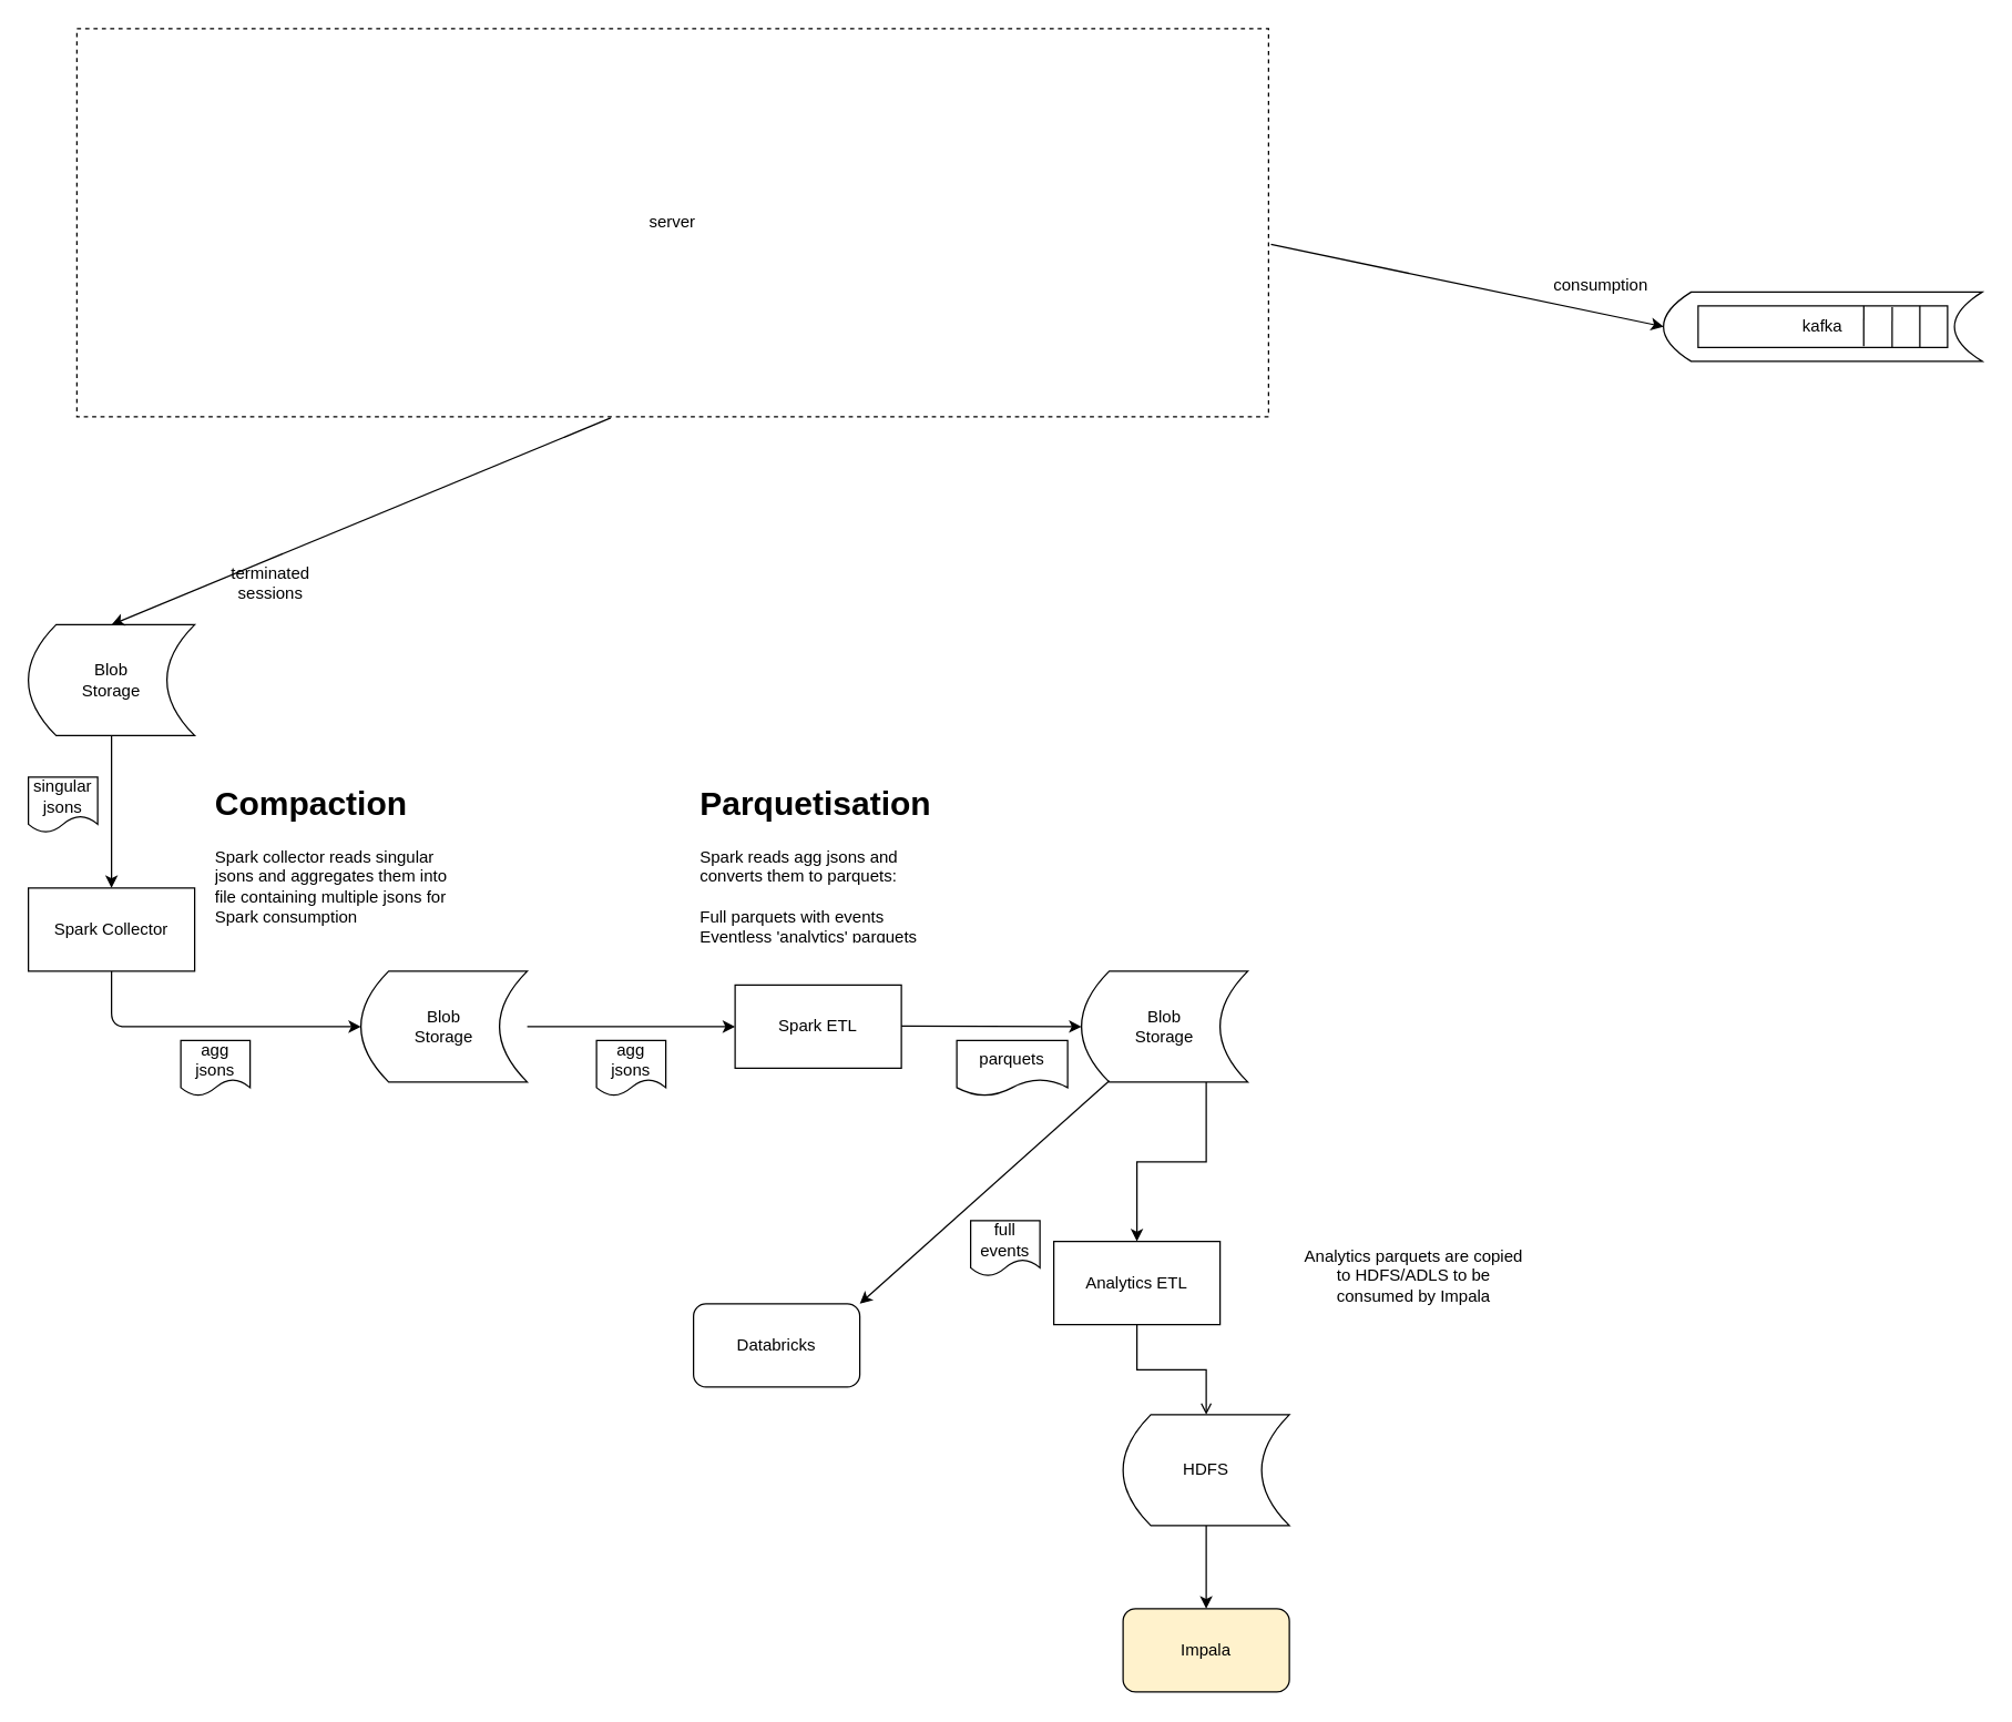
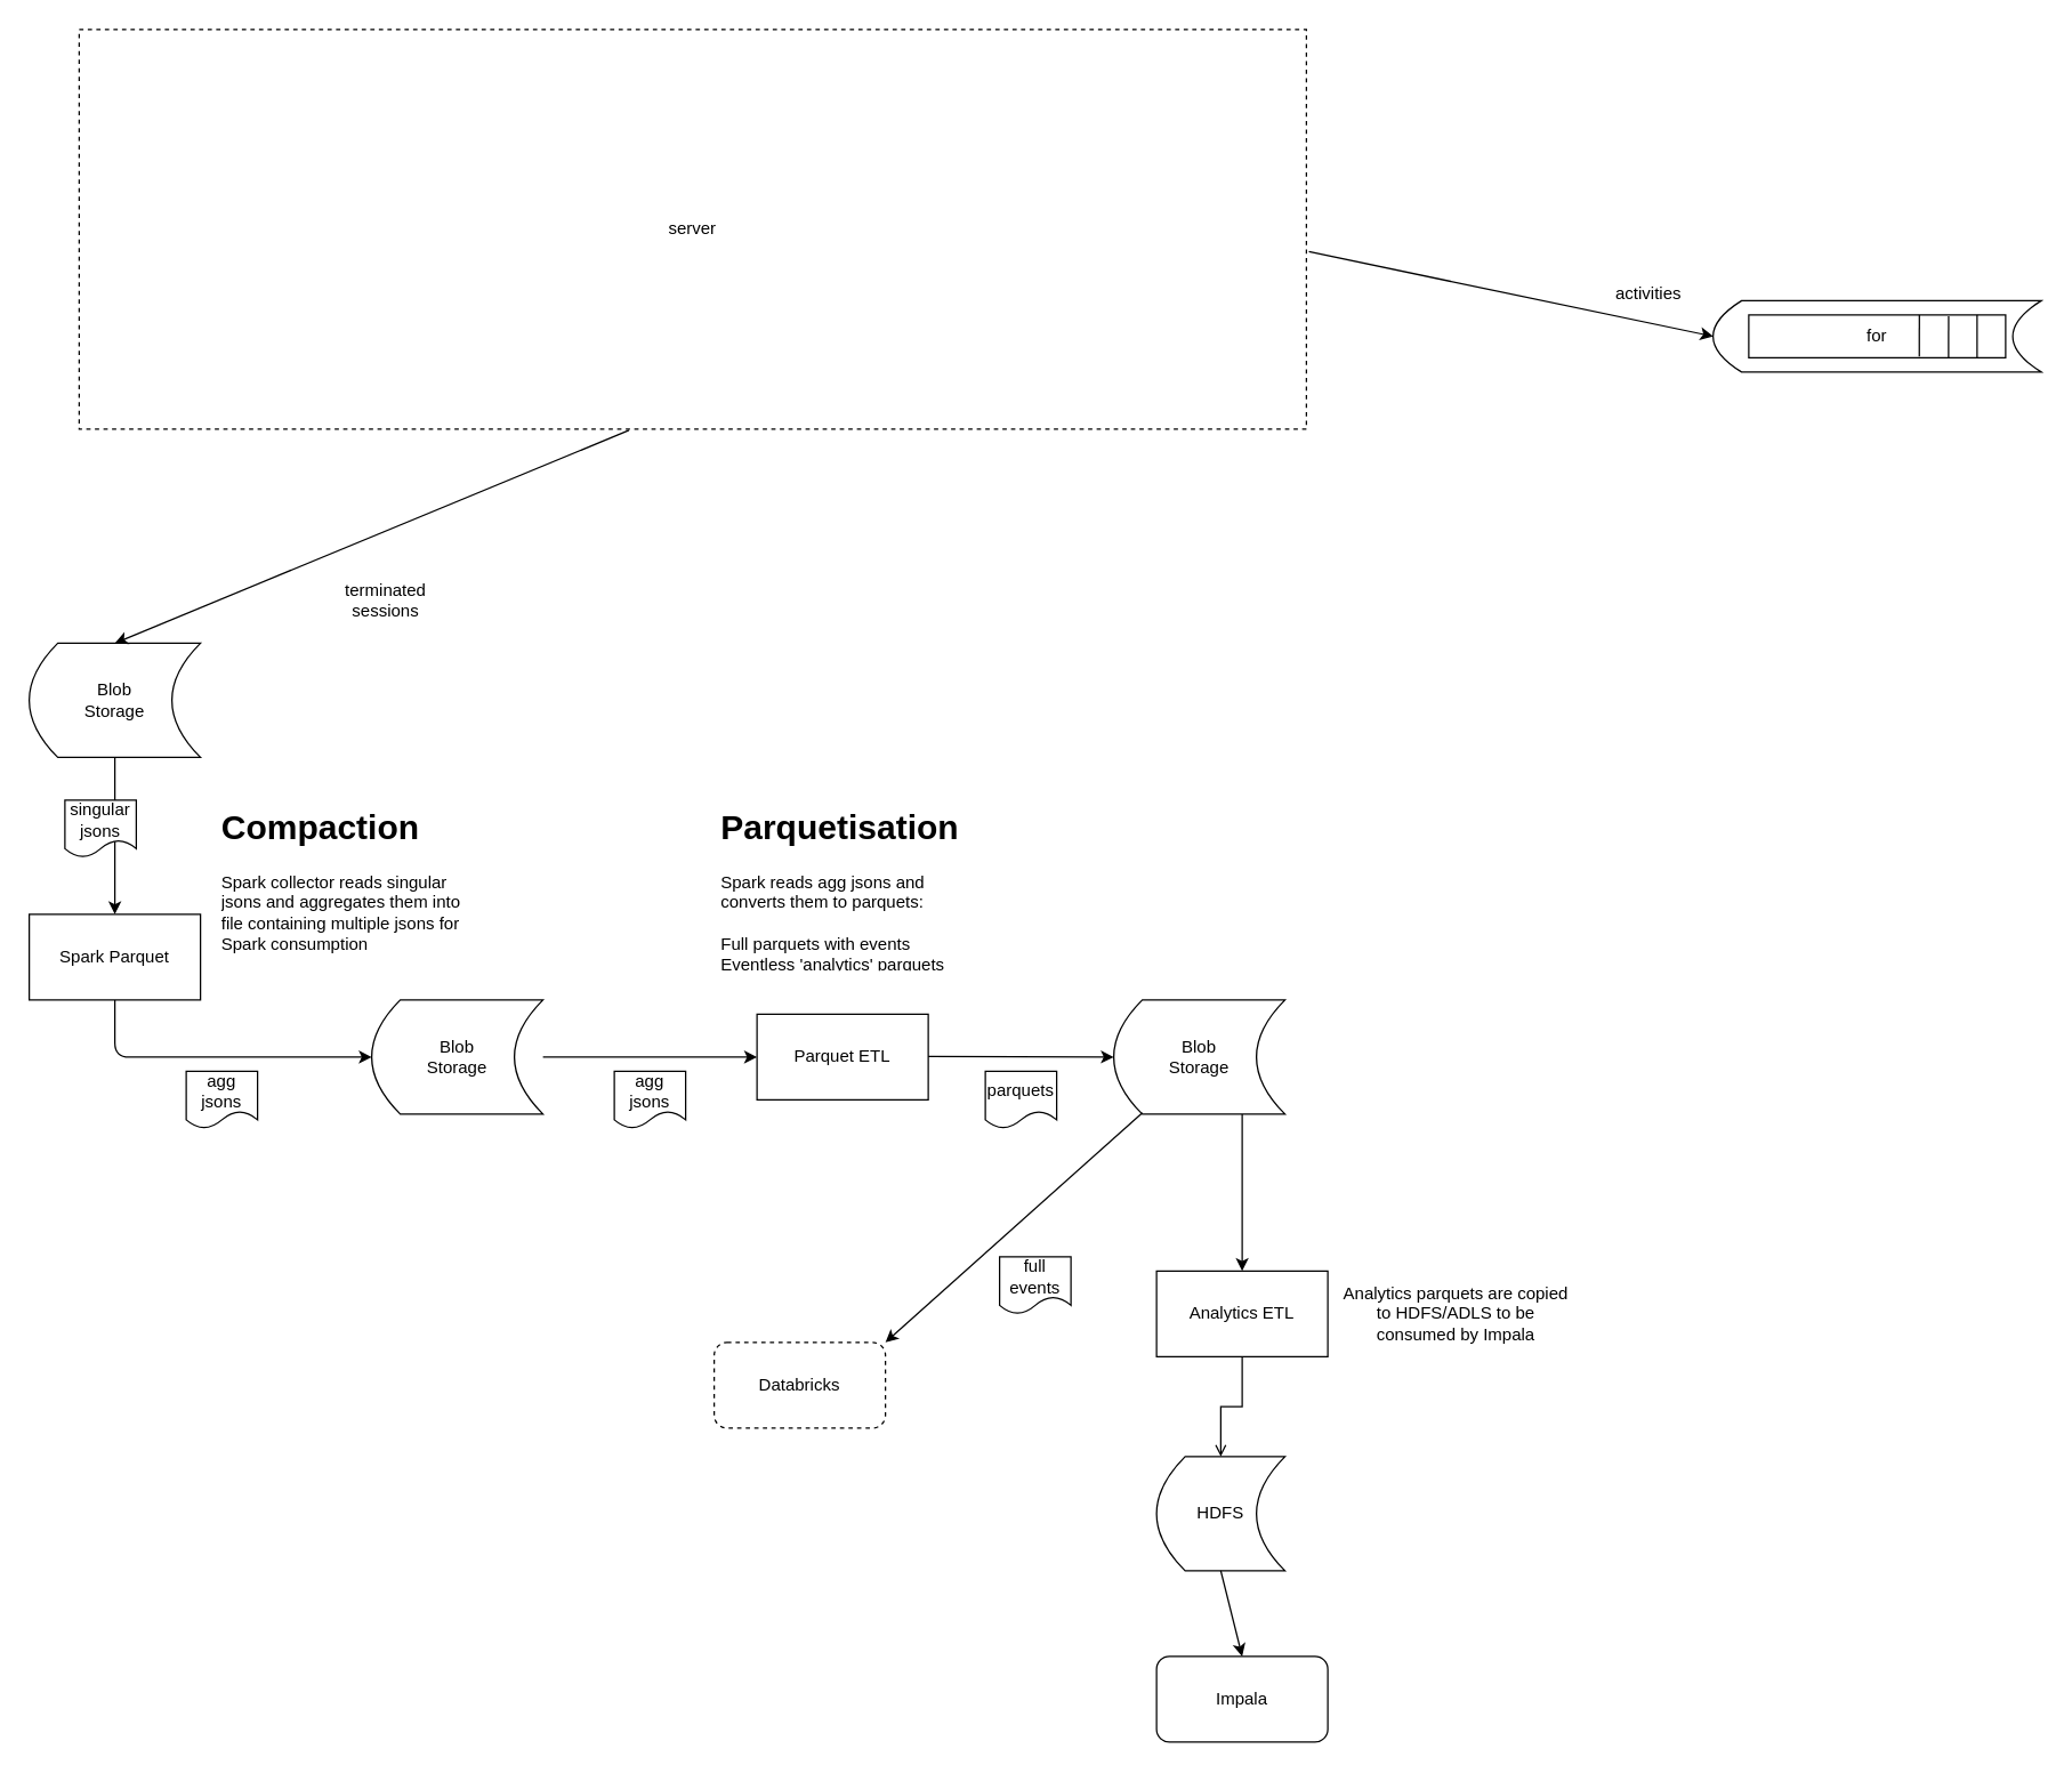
  <mxCell id="0" />
  <mxCell id="1" parent="0" />
  <mxCell id="2" value="" style="shape=dataStorage;whiteSpace=wrap;html=1;fixedSize=1;" vertex="1" parent="1"><mxGeometry x="1200" y="210" width="230" height="50" as="geometry" /></mxCell>
  <mxCell id="3" value="Blob &lt;br&gt;Storage" style="shape=dataStorage;whiteSpace=wrap;html=1;fixedSize=1;" vertex="1" parent="1"><mxGeometry x="20" y="450" width="120" height="80" as="geometry" /></mxCell>
- <mxCell id="4" value="Spark Collector" style="rounded=0;whiteSpace=wrap;html=1;" vertex="1" parent="1"><mxGeometry x="20" y="640" width="120" height="60" as="geometry" /></mxCell>
+ <mxCell id="4" value="Spark Parquet" style="rounded=0;whiteSpace=wrap;html=1;" vertex="1" parent="1"><mxGeometry x="20" y="640" width="120" height="60" as="geometry" /></mxCell>
  <mxCell id="5" value="Blob &lt;br&gt;Storage" style="shape=dataStorage;whiteSpace=wrap;html=1;fixedSize=1;" vertex="1" parent="1"><mxGeometry x="260" y="700" width="120" height="80" as="geometry" /></mxCell>
  <mxCell id="6" value="" style="endArrow=classic;html=1;exitX=0.5;exitY=1;exitDx=0;exitDy=0;entryX=0.5;entryY=0;entryDx=0;entryDy=0;" edge="1" parent="1" source="3" target="4"><mxGeometry width="50" height="50" relative="1" as="geometry"><mxPoint x="140" y="650" as="sourcePoint" /><mxPoint x="190" y="600" as="targetPoint" /></mxGeometry></mxCell>
  <mxCell id="7" value="&lt;h1&gt;Compaction&lt;/h1&gt;&lt;div&gt;Spark collector reads singular jsons and aggregates them into file containing multiple jsons for Spark consumption&lt;/div&gt;" style="text;html=1;strokeColor=none;fillColor=none;spacing=5;spacingTop=-20;whiteSpace=wrap;overflow=hidden;rounded=0;" vertex="1" parent="1"><mxGeometry x="150" y="560" width="190" height="120" as="geometry" /></mxCell>
  <mxCell id="8" value="" style="endArrow=classic;html=1;entryX=0;entryY=0.5;entryDx=0;entryDy=0;exitX=0.5;exitY=1;exitDx=0;exitDy=0;" edge="1" parent="1" source="4" target="5"><mxGeometry width="50" height="50" relative="1" as="geometry"><mxPoint x="70" y="750" as="sourcePoint" /><mxPoint x="120" y="700" as="targetPoint" /><Array as="points"><mxPoint x="80" y="740" /></Array></mxGeometry></mxCell>
- <mxCell id="9" value="singular jsons" style="shape=document;whiteSpace=wrap;html=1;boundedLbl=1;" vertex="1" parent="1"><mxGeometry x="20" y="560" width="50" height="40" as="geometry" /></mxCell>
+ <mxCell id="9" value="singular jsons" style="shape=document;whiteSpace=wrap;html=1;boundedLbl=1;" vertex="1" parent="1"><mxGeometry x="45" y="560" width="50" height="40" as="geometry" /></mxCell>
  <mxCell id="10" value="agg jsons" style="shape=document;whiteSpace=wrap;html=1;boundedLbl=1;" vertex="1" parent="1"><mxGeometry x="130" y="750" width="50" height="40" as="geometry" /></mxCell>
- <mxCell id="11" value="Spark ETL" style="rounded=0;whiteSpace=wrap;html=1;" vertex="1" parent="1"><mxGeometry x="530" y="710" width="120" height="60" as="geometry" /></mxCell>
+ <mxCell id="11" value="Parquet ETL" style="rounded=0;whiteSpace=wrap;html=1;" vertex="1" parent="1"><mxGeometry x="530" y="710" width="120" height="60" as="geometry" /></mxCell>
  <mxCell id="12" value="Blob &lt;br&gt;Storage" style="shape=dataStorage;whiteSpace=wrap;html=1;fixedSize=1;" vertex="1" parent="1"><mxGeometry x="780" y="700" width="120" height="80" as="geometry" /></mxCell>
  <mxCell id="13" value="" style="endArrow=classic;html=1;exitX=1;exitY=0.5;exitDx=0;exitDy=0;entryX=0;entryY=0.5;entryDx=0;entryDy=0;" edge="1" parent="1" source="5" target="11"><mxGeometry width="50" height="50" relative="1" as="geometry"><mxPoint x="380" y="810" as="sourcePoint" /><mxPoint x="430" y="760" as="targetPoint" /></mxGeometry></mxCell>
  <mxCell id="14" value="&lt;h1&gt;Parquetisation&lt;/h1&gt;&lt;div&gt;Spark reads agg jsons and converts them to parquets:&lt;br&gt;&lt;br&gt;Full parquets with events&lt;br&gt;Eventless 'analytics' parquets&lt;/div&gt;" style="text;html=1;strokeColor=none;fillColor=none;spacing=5;spacingTop=-20;whiteSpace=wrap;overflow=hidden;rounded=0;" vertex="1" parent="1"><mxGeometry x="500" y="560" width="190" height="120" as="geometry" /></mxCell>
  <mxCell id="15" value="" style="endArrow=classic;html=1;exitX=1;exitY=0.5;exitDx=0;exitDy=0;" edge="1" parent="1"><mxGeometry width="50" height="50" relative="1" as="geometry"><mxPoint x="650" y="739.5" as="sourcePoint" /><mxPoint x="780" y="740" as="targetPoint" /></mxGeometry></mxCell>
  <mxCell id="16" value="agg jsons" style="shape=document;whiteSpace=wrap;html=1;boundedLbl=1;" vertex="1" parent="1"><mxGeometry x="430" y="750" width="50" height="40" as="geometry" /></mxCell>
- <mxCell id="17" value="parquets" style="shape=document;whiteSpace=wrap;html=1;boundedLbl=1;" vertex="1" parent="1"><mxGeometry x="690" y="750" width="80" height="40" as="geometry" /></mxCell>
- <mxCell id="18" value="Impala" style="rounded=1;whiteSpace=wrap;html=1;fillColor=#fff2cc;" vertex="1" parent="1"><mxGeometry x="810" y="1160" width="120" height="60" as="geometry" /></mxCell>
- <mxCell id="19" value="HDFS" style="shape=dataStorage;whiteSpace=wrap;html=1;fixedSize=1;" vertex="1" parent="1"><mxGeometry x="810" y="1020" width="120" height="80" as="geometry" /></mxCell>
- <mxCell id="20" value="Databricks" style="rounded=1;whiteSpace=wrap;html=1;" vertex="1" parent="1"><mxGeometry x="500" y="940" width="120" height="60" as="geometry" /></mxCell>
+ <mxCell id="17" value="parquets" style="shape=document;whiteSpace=wrap;html=1;boundedLbl=1;" vertex="1" parent="1"><mxGeometry x="690" y="750" width="50" height="40" as="geometry" /></mxCell>
+ <mxCell id="18" value="Impala" style="rounded=1;whiteSpace=wrap;html=1;" vertex="1" parent="1"><mxGeometry x="810" y="1160" width="120" height="60" as="geometry" /></mxCell>
+ <mxCell id="19" value="HDFS" style="shape=dataStorage;whiteSpace=wrap;html=1;fixedSize=1;" vertex="1" parent="1"><mxGeometry x="810" y="1020" width="90" height="80" as="geometry" /></mxCell>
+ <mxCell id="20" value="Databricks" style="rounded=1;whiteSpace=wrap;html=1;dashed=1;" vertex="1" parent="1"><mxGeometry x="500" y="940" width="120" height="60" as="geometry" /></mxCell>
  <mxCell id="21" value="" style="edgeStyle=orthogonalEdgeStyle;rounded=0;orthogonalLoop=1;jettySize=auto;html=1;exitX=0.75;exitY=1;exitDx=0;exitDy=0;entryX=0.5;entryY=0;entryDx=0;entryDy=0;" edge="1" parent="1" source="12" target="22"><mxGeometry relative="1" as="geometry"><mxPoint x="940" y="900" as="sourcePoint" /></mxGeometry></mxCell>
- <mxCell id="22" value="Analytics ETL" style="rounded=0;whiteSpace=wrap;html=1;" vertex="1" parent="1"><mxGeometry x="760" y="895" width="120" height="60" as="geometry" /></mxCell>
+ <mxCell id="22" value="Analytics ETL" style="rounded=0;whiteSpace=wrap;html=1;" vertex="1" parent="1"><mxGeometry x="810" y="890" width="120" height="60" as="geometry" /></mxCell>
  <mxCell id="23" value="Analytics parquets are copied to HDFS/ADLS to be consumed by Impala" style="text;html=1;strokeColor=none;fillColor=none;align=center;verticalAlign=middle;whiteSpace=wrap;rounded=0;" vertex="1" parent="1"><mxGeometry x="940" y="890" width="160" height="60" as="geometry" /></mxCell>
  <mxCell id="24" value="" style="edgeStyle=orthogonalEdgeStyle;rounded=0;orthogonalLoop=1;jettySize=auto;html=1;entryX=0.5;entryY=0;entryDx=0;entryDy=0;endArrow=open;" edge="1" parent="1" source="22" target="19"><mxGeometry relative="1" as="geometry"><mxPoint x="900" y="750" as="sourcePoint" /><mxPoint x="960" y="750" as="targetPoint" /></mxGeometry></mxCell>
  <mxCell id="25" value="" style="endArrow=classic;html=1;exitX=0.5;exitY=1;exitDx=0;exitDy=0;entryX=0.5;entryY=0;entryDx=0;entryDy=0;" edge="1" parent="1" source="19" target="18"><mxGeometry width="50" height="50" relative="1" as="geometry"><mxPoint x="1170" y="700" as="sourcePoint" /><mxPoint x="1030" y="1140" as="targetPoint" /></mxGeometry></mxCell>
  <mxCell id="26" value="" style="endArrow=classic;html=1;exitX=0.167;exitY=0.988;exitDx=0;exitDy=0;exitPerimeter=0;entryX=1;entryY=0;entryDx=0;entryDy=0;" edge="1" parent="1" source="12" target="20"><mxGeometry width="50" height="50" relative="1" as="geometry"><mxPoint x="670" y="910" as="sourcePoint" /><mxPoint x="720" y="860" as="targetPoint" /></mxGeometry></mxCell>
  <mxCell id="27" value="full&lt;br&gt;events" style="shape=document;whiteSpace=wrap;html=1;boundedLbl=1;" vertex="1" parent="1"><mxGeometry x="700" y="880" width="50" height="40" as="geometry" /></mxCell>
  <mxCell id="28" value="server" style="rounded=0;whiteSpace=wrap;html=1;dashed=1;" vertex="1" parent="1"><mxGeometry x="55" y="20" width="860" height="280" as="geometry" /></mxCell>
  <mxCell id="29" value="" style="endArrow=classic;html=1;entryX=0.5;entryY=0;entryDx=0;entryDy=0;exitX=0.448;exitY=1.003;exitDx=0;exitDy=0;exitPerimeter=0;" edge="1" parent="1" source="28" target="3"><mxGeometry width="50" height="50" relative="1" as="geometry"><mxPoint x="380" y="340" as="sourcePoint" /><mxPoint x="430" y="290" as="targetPoint" /></mxGeometry></mxCell>
- <mxCell id="30" value="kafka" style="rounded=0;whiteSpace=wrap;html=1;" vertex="1" parent="1"><mxGeometry x="1225" y="220" width="180" height="30" as="geometry" /></mxCell>
+ <mxCell id="30" value="for" style="rounded=0;whiteSpace=wrap;html=1;" vertex="1" parent="1"><mxGeometry x="1225" y="220" width="180" height="30" as="geometry" /></mxCell>
  <mxCell id="31" value="" style="endArrow=none;html=1;exitX=0.889;exitY=1;exitDx=0;exitDy=0;exitPerimeter=0;" edge="1" parent="1" source="30"><mxGeometry width="50" height="50" relative="1" as="geometry"><mxPoint x="1335" y="270" as="sourcePoint" /><mxPoint x="1385" y="220" as="targetPoint" /></mxGeometry></mxCell>
  <mxCell id="32" value="" style="endArrow=none;html=1;exitX=0.833;exitY=0.967;exitDx=0;exitDy=0;exitPerimeter=0;" edge="1" parent="1"><mxGeometry width="50" height="50" relative="1" as="geometry"><mxPoint x="1365" y="250" as="sourcePoint" /><mxPoint x="1365.04" y="220.99" as="targetPoint" /></mxGeometry></mxCell>
  <mxCell id="33" value="" style="endArrow=none;html=1;exitX=0.833;exitY=0.967;exitDx=0;exitDy=0;exitPerimeter=0;" edge="1" parent="1"><mxGeometry width="50" height="50" relative="1" as="geometry"><mxPoint x="1344.5" y="249.01" as="sourcePoint" /><mxPoint x="1344.54" y="220" as="targetPoint" /></mxGeometry></mxCell>
  <mxCell id="34" value="" style="endArrow=classic;html=1;exitX=1.002;exitY=0.556;exitDx=0;exitDy=0;exitPerimeter=0;entryX=0;entryY=0.5;entryDx=0;entryDy=0;" edge="1" parent="1" source="28" target="2"><mxGeometry width="50" height="50" relative="1" as="geometry"><mxPoint x="550" y="210" as="sourcePoint" /><mxPoint x="720" y="280" as="targetPoint" /></mxGeometry></mxCell>
- <mxCell id="35" value="terminated sessions" style="text;html=1;strokeColor=none;fillColor=none;align=center;verticalAlign=middle;whiteSpace=wrap;rounded=0;" vertex="1" parent="1"><mxGeometry x="160" y="400" width="70" height="40" as="geometry" /></mxCell>
- <mxCell id="36" value="consumption" style="text;html=1;strokeColor=none;fillColor=none;align=center;verticalAlign=middle;whiteSpace=wrap;rounded=0;" vertex="1" parent="1"><mxGeometry x="1120" y="185" width="70" height="40" as="geometry" /></mxCell>
+ <mxCell id="35" value="terminated sessions" style="text;html=1;strokeColor=none;fillColor=none;align=center;verticalAlign=middle;whiteSpace=wrap;rounded=0;" vertex="1" parent="1"><mxGeometry x="235" y="400" width="70" height="40" as="geometry" /></mxCell>
+ <mxCell id="36" value="activities" style="text;html=1;strokeColor=none;fillColor=none;align=center;verticalAlign=middle;whiteSpace=wrap;rounded=0;" vertex="1" parent="1"><mxGeometry x="1120" y="185" width="70" height="40" as="geometry" /></mxCell>
